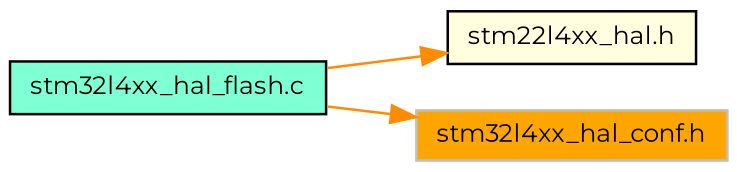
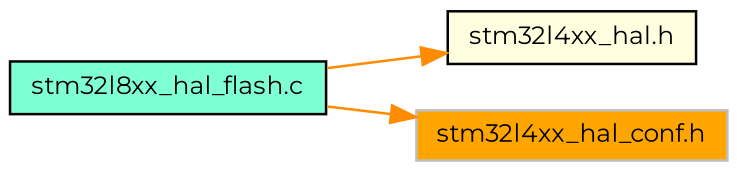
  digraph {
    fontname=Montserrat
    rankdir=LR
    node [color=black fontname=Montserrat fontsize=10 shape=record style=filled]
    edge [color=darkorange fontname=Montserrat fontsize=10 labelfontname=Helvetica labelfontsize=10 style=solid]
-   n1 [fillcolor=aquamarine fontcolor=black height=0.2 label="stm32l4xx_hal_flash.c" width=0.4]
-   n2 [fillcolor=lightyellow height=0.2 label="stm22l4xx_hal.h" width=0.4]
+   n1 [fillcolor=aquamarine fontcolor=black height=0.2 label="stm32l8xx_hal_flash.c" width=0.4]
+   n2 [fillcolor=lightyellow height=0.2 label="stm32l4xx_hal.h" width=0.4]
    n3 [color=grey75 fillcolor=orange height=0.2 label="stm32l4xx_hal_conf.h" width=0.4]
    n1 -> n2
    n1 -> n3
  }
